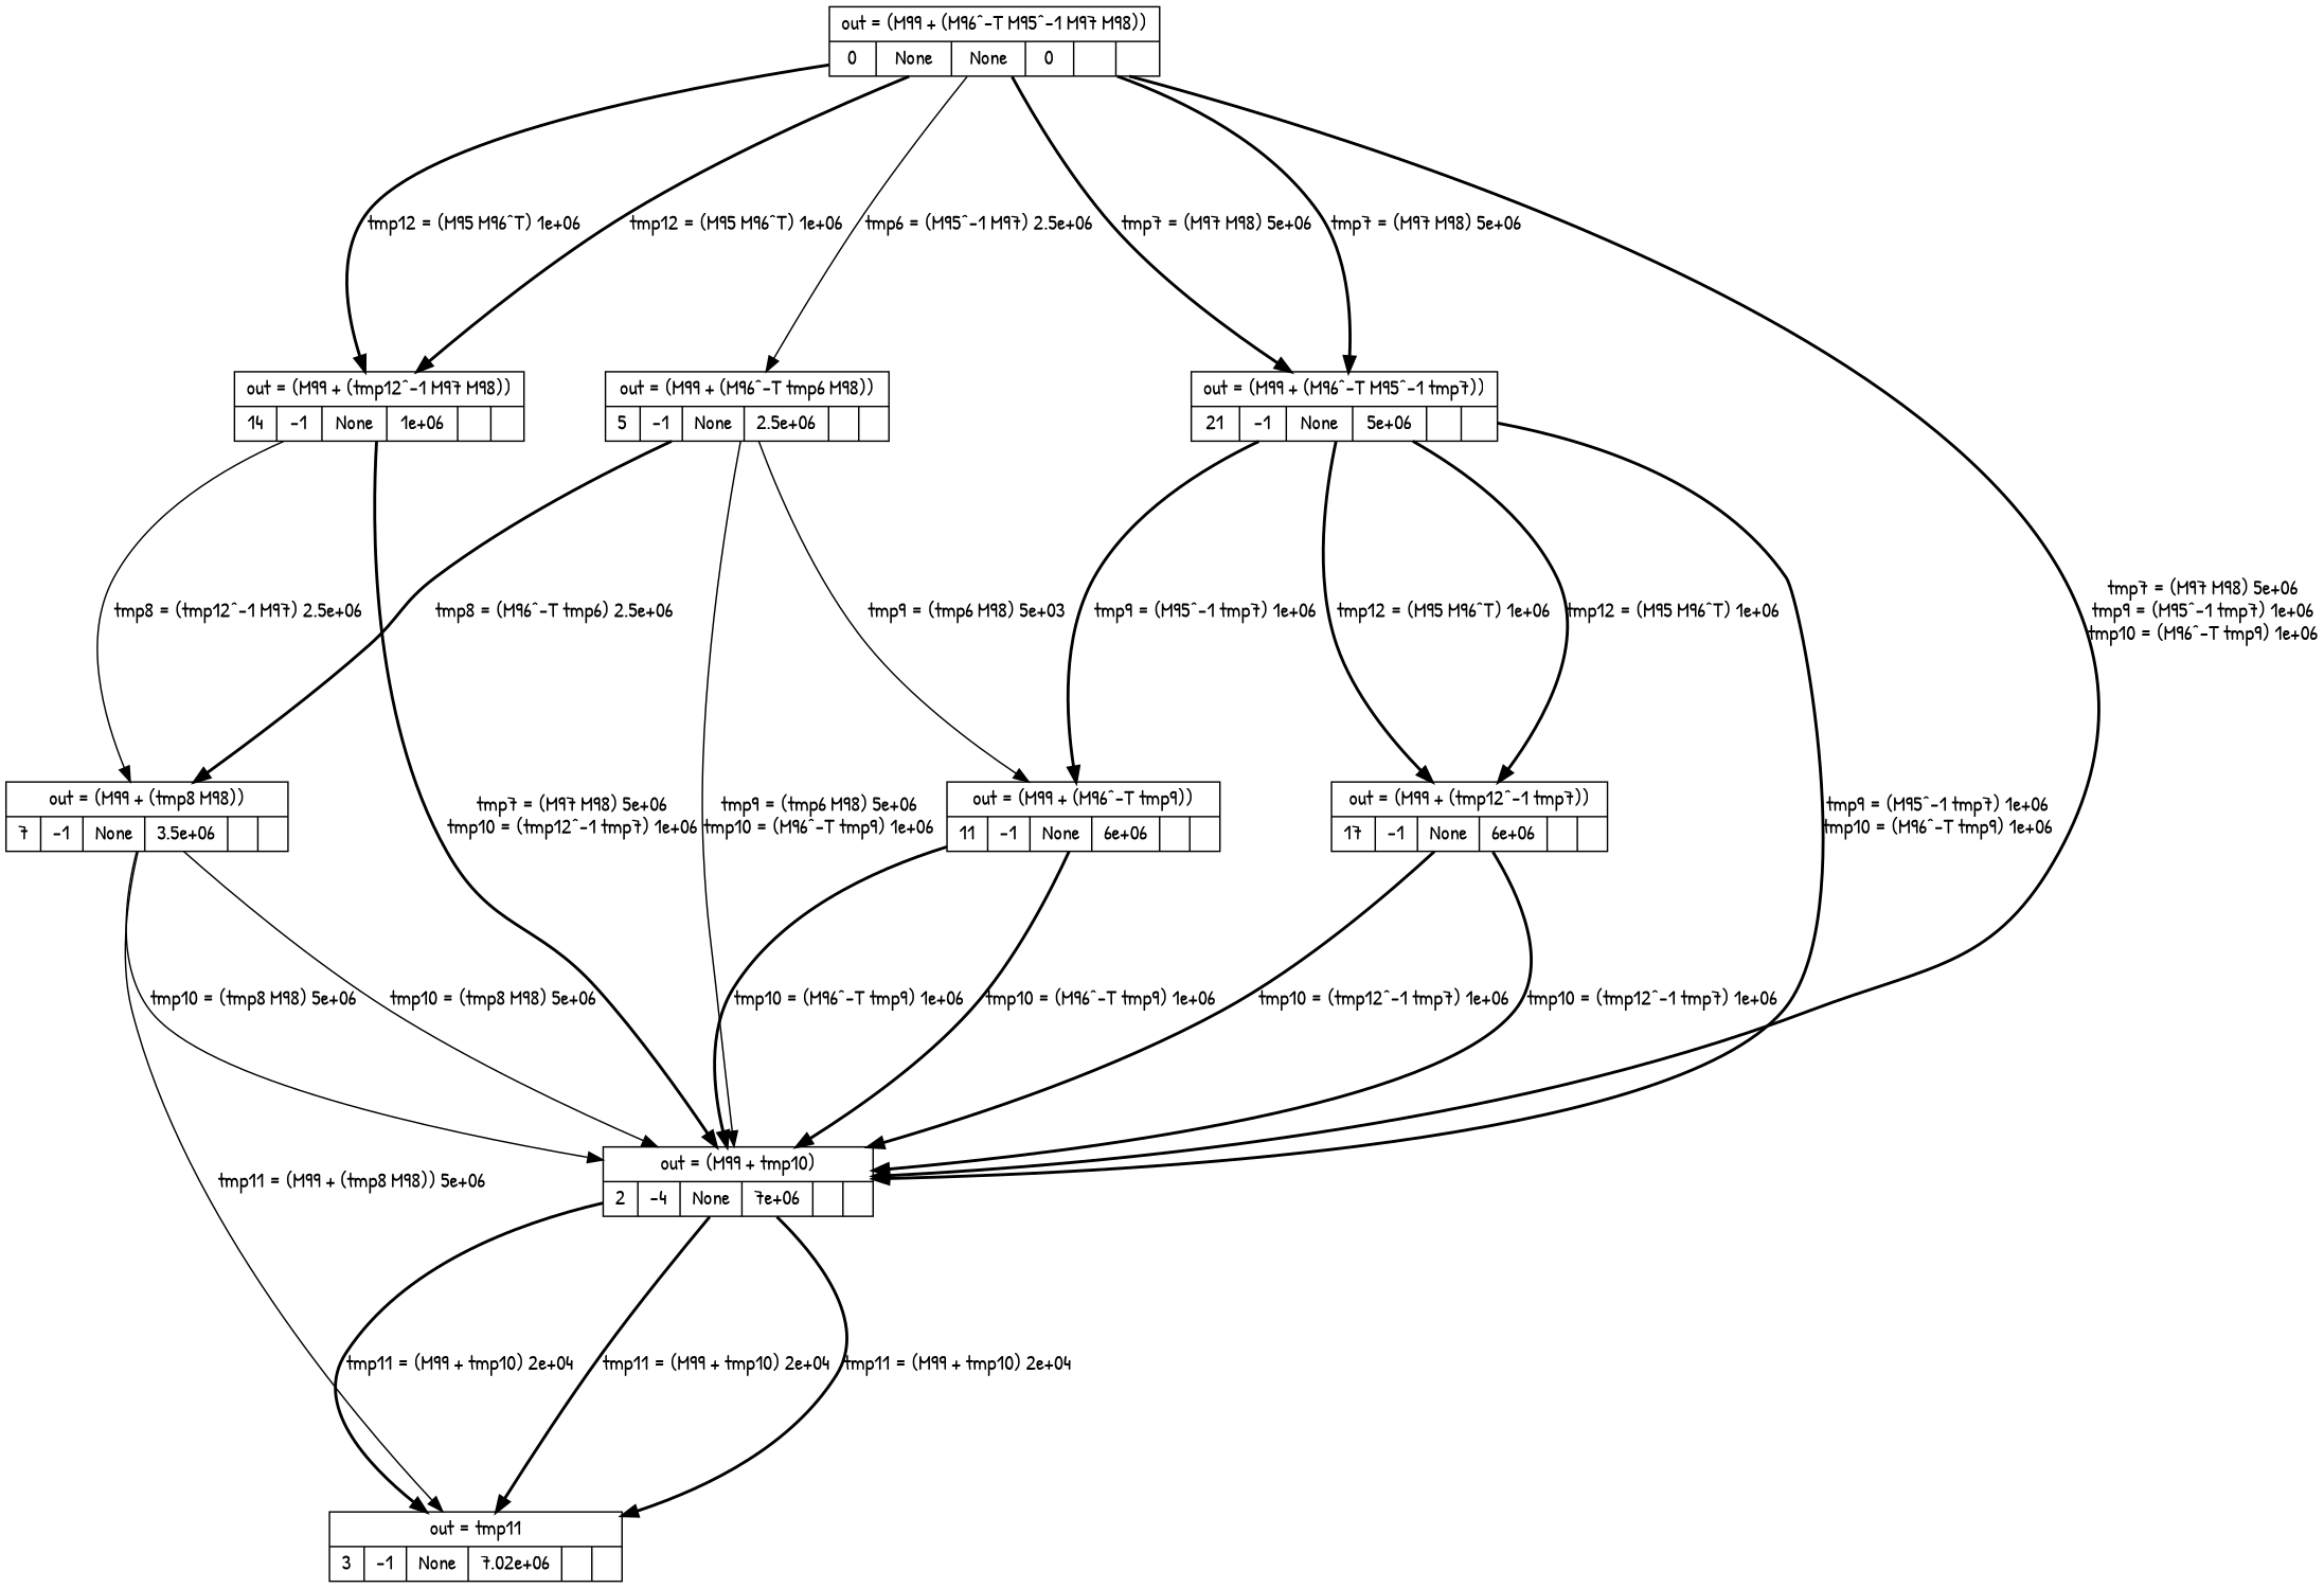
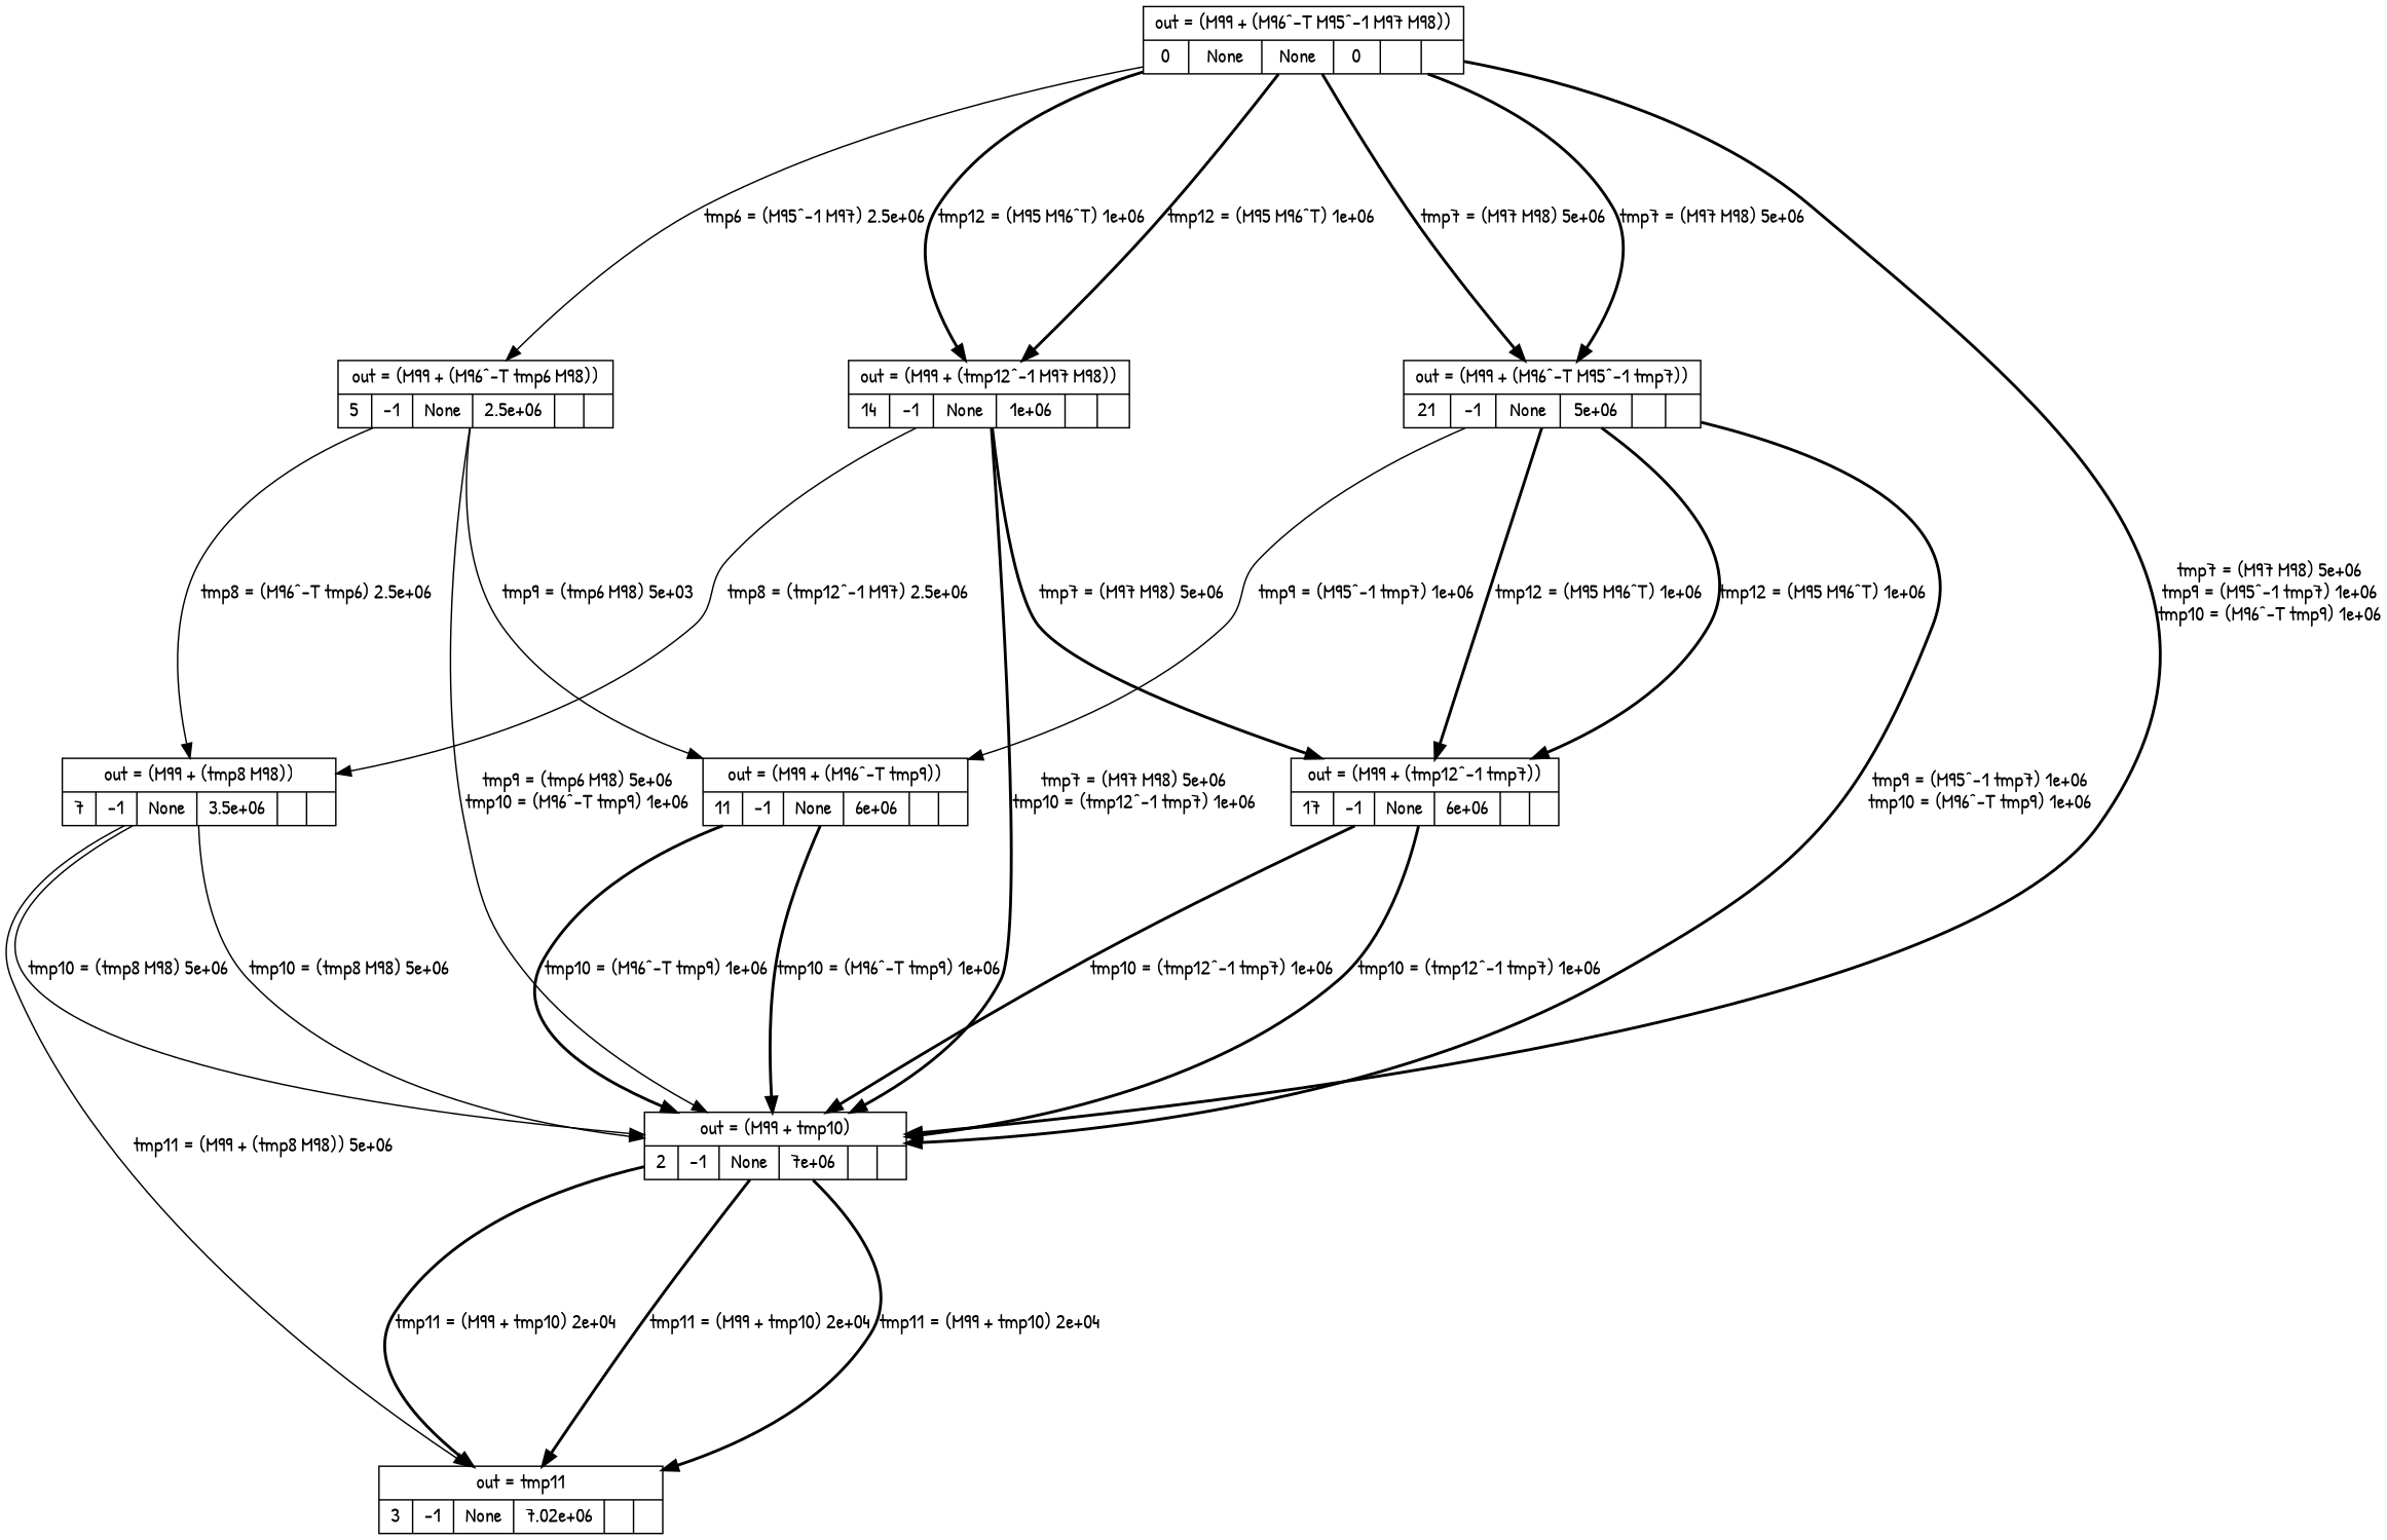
  digraph {
    fontname="Patrick Hand"
    rankdir=TB
    ranksep=2.5
    node [fontname="Patrick Hand" shape=record]
    edge [fontname="Patrick Hand" style=bold]
    n1 [label="{ out = (M99 + (M96^-T M95^-1 M97 M98)) |{ 0 | None | None | 0 |  |  } }"]
-   n2 [label="{ out = (M99 + tmp10) |{ 2 | -4 | None | 7e+06 |  |  } }"]
+   n2 [label="{ out = (M99 + tmp10) |{ 2 | -1 | None | 7e+06 |  |  } }"]
    n3 [label="{ out = (M99 + (M96^-T tmp6 M98)) |{ 5 | -1 | None | 2.5e+06 |  |  } }"]
    n4 [label="{ out = (M99 + (tmp12^-1 M97 M98)) |{ 14 | -1 | None | 1e+06 |  |  } }"]
    n5 [label="{ out = (M99 + (M96^-T M95^-1 tmp7)) |{ 21 | -1 | None | 5e+06 |  |  } }"]
    n6 [label="{ out = tmp11 |{ 3 | -1 | None | 7.02e+06 |  |  } }"]
    n7 [label="{ out = (M99 + (tmp8 M98)) |{ 7 | -1 | None | 3.5e+06 |  |  } }"]
    n8 [label="{ out = (M99 + (M96^-T tmp9)) |{ 11 | -1 | None | 6e+06 |  |  } }"]
    n9 [label="{ out = (M99 + (tmp12^-1 tmp7)) |{ 17 | -1 | None | 6e+06 |  |  } }"]
    n1 -> n2 [label="tmp7 = (M97 M98) 5e+06\ntmp9 = (M95^-1 tmp7) 1e+06\ntmp10 = (M96^-T tmp9) 1e+06"]
    n1 -> n3 [label="tmp6 = (M95^-1 M97) 2.5e+06" style=""]
    n1 -> n4 [label="tmp12 = (M95 M96^T) 1e+06"]
    n1 -> n4 [label="tmp12 = (M95 M96^T) 1e+06"]
    n1 -> n5 [label="tmp7 = (M97 M98) 5e+06"]
    n1 -> n5 [label="tmp7 = (M97 M98) 5e+06"]
    n2 -> n6 [label="tmp11 = (M99 + tmp10) 2e+04"]
    n2 -> n6 [label="tmp11 = (M99 + tmp10) 2e+04"]
    n2 -> n6 [label="tmp11 = (M99 + tmp10) 2e+04"]
    n3 -> n2 [label="tmp9 = (tmp6 M98) 5e+06\ntmp10 = (M96^-T tmp9) 1e+06" style=""]
-   n3 -> n7 [label="tmp8 = (M96^-T tmp6) 2.5e+06"]
+   n3 -> n7 [label="tmp8 = (M96^-T tmp6) 2.5e+06" style=""]
    n3 -> n8 [label="tmp9 = (tmp6 M98) 5e+03" style=""]
    n4 -> n2 [label="tmp7 = (M97 M98) 5e+06\ntmp10 = (tmp12^-1 tmp7) 1e+06"]
    n4 -> n7 [label="tmp8 = (tmp12^-1 M97) 2.5e+06" style=""]
+   n4 -> n9 [label="tmp7 = (M97 M98) 5e+06"]
    n5 -> n2 [label="tmp9 = (M95^-1 tmp7) 1e+06\ntmp10 = (M96^-T tmp9) 1e+06"]
-   n5 -> n8 [label="tmp9 = (M95^-1 tmp7) 1e+06"]
+   n5 -> n8 [label="tmp9 = (M95^-1 tmp7) 1e+06" style=solid]
    n5 -> n9 [label="tmp12 = (M95 M96^T) 1e+06"]
    n5 -> n9 [label="tmp12 = (M95 M96^T) 1e+06"]
    n7 -> n2 [label="tmp10 = (tmp8 M98) 5e+06" style=""]
    n7 -> n2 [label="tmp10 = (tmp8 M98) 5e+06" style=""]
    n7 -> n6 [label="tmp11 = (M99 + (tmp8 M98)) 5e+06" style=""]
    n8 -> n2 [label="tmp10 = (M96^-T tmp9) 1e+06"]
    n8 -> n2 [label="tmp10 = (M96^-T tmp9) 1e+06"]
    n9 -> n2 [label="tmp10 = (tmp12^-1 tmp7) 1e+06"]
    n9 -> n2 [label="tmp10 = (tmp12^-1 tmp7) 1e+06"]
  }
